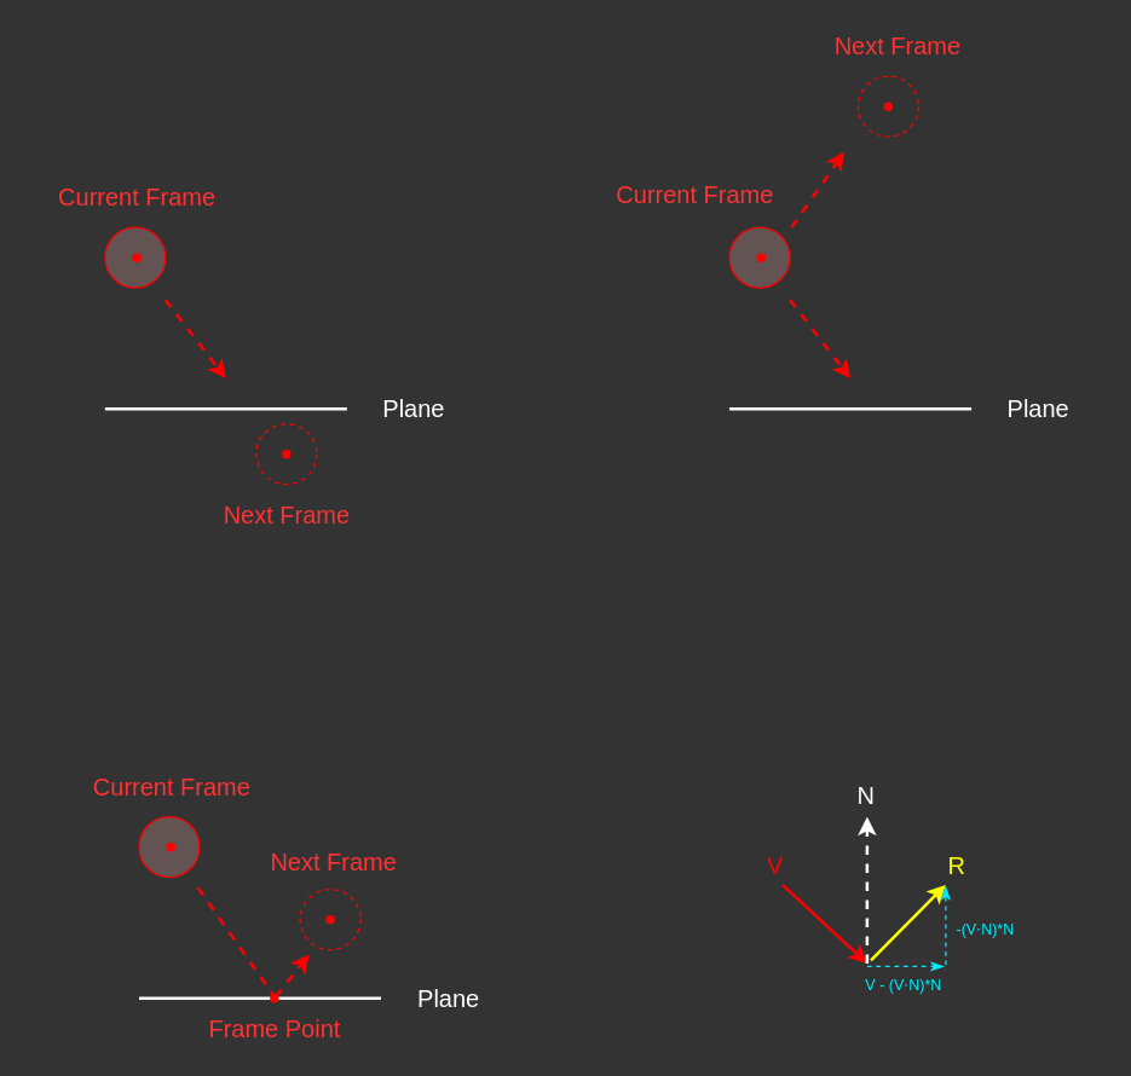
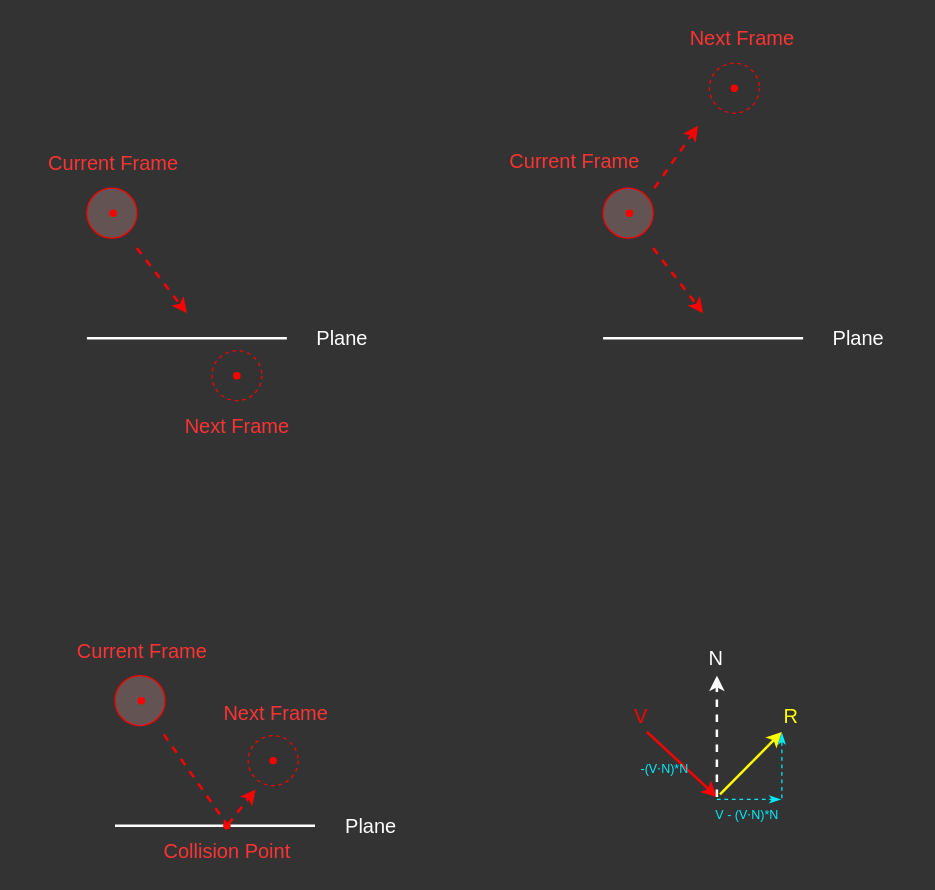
  <mxCell id="0" />
  <mxCell id="1" parent="0" />
  <mxCell id="2" value="" style="endArrow=none;html=1;rounded=0;strokeColor=#FFFFFF;strokeWidth=2;" edge="1" parent="1"><mxGeometry width="50" height="50" relative="1" as="geometry"><mxPoint x="69" y="270" as="sourcePoint" /><mxPoint x="229" y="270" as="targetPoint" /></mxGeometry></mxCell>
  <mxCell id="3" value="" style="ellipse;whiteSpace=wrap;html=1;aspect=fixed;fillColor=#635352;strokeColor=#FF0000;" vertex="1" parent="1"><mxGeometry x="69" y="150" width="40" height="40" as="geometry" /></mxCell>
  <mxCell id="4" value="" style="endArrow=classic;html=1;rounded=0;strokeColor=#FF0000;strokeWidth=2;endFill=1;dashed=1;" edge="1" parent="1"><mxGeometry width="50" height="50" relative="1" as="geometry"><mxPoint x="109" y="198" as="sourcePoint" /><mxPoint x="149" y="250" as="targetPoint" /></mxGeometry></mxCell>
  <mxCell id="5" value="Plane" style="text;html=1;align=center;verticalAlign=middle;resizable=0;points=[];autosize=1;strokeColor=none;fillColor=none;fontSize=16;fontColor=#FFFFFF;" vertex="1" parent="1"><mxGeometry x="233" y="260" width="80" height="20" as="geometry" /></mxCell>
  <mxCell id="6" value="Current Frame" style="text;html=1;align=center;verticalAlign=middle;resizable=0;points=[];autosize=1;strokeColor=none;fillColor=none;fontSize=16;fontColor=#FF3333;" vertex="1" parent="1"><mxGeometry x="20" y="120" width="140" height="20" as="geometry" /></mxCell>
  <mxCell id="7" value="" style="ellipse;whiteSpace=wrap;html=1;aspect=fixed;fillColor=none;strokeColor=#FF0000;dashed=1;" vertex="1" parent="1"><mxGeometry x="169" y="280" width="40" height="40" as="geometry" /></mxCell>
  <mxCell id="8" value="" style="shape=waypoint;sketch=0;size=6;pointerEvents=1;points=[];fillColor=none;resizable=0;rotatable=0;perimeter=centerPerimeter;snapToPoint=1;fontSize=16;fontColor=#FF3333;strokeColor=#FF0000;" vertex="1" parent="1"><mxGeometry x="70" y="150" width="40" height="40" as="geometry" /></mxCell>
  <mxCell id="9" value="" style="shape=waypoint;sketch=0;size=6;pointerEvents=1;points=[];fillColor=none;resizable=0;rotatable=0;perimeter=centerPerimeter;snapToPoint=1;fontSize=16;fontColor=#FF3333;strokeColor=#FF0000;" vertex="1" parent="1"><mxGeometry x="169" y="280" width="40" height="40" as="geometry" /></mxCell>
  <mxCell id="10" value="Next Frame" style="text;html=1;align=center;verticalAlign=middle;resizable=0;points=[];autosize=1;strokeColor=none;fillColor=none;fontSize=16;fontColor=#FF3333;" vertex="1" parent="1"><mxGeometry x="129" y="330" width="120" height="20" as="geometry" /></mxCell>
  <mxCell id="11" value="" style="endArrow=none;html=1;rounded=0;strokeColor=#FFFFFF;strokeWidth=2;" edge="1" parent="1"><mxGeometry width="50" height="50" relative="1" as="geometry"><mxPoint x="482" y="270" as="sourcePoint" /><mxPoint x="642" y="270" as="targetPoint" /></mxGeometry></mxCell>
  <mxCell id="12" value="" style="ellipse;whiteSpace=wrap;html=1;aspect=fixed;fillColor=#635352;strokeColor=#FF0000;" vertex="1" parent="1"><mxGeometry x="482" y="150" width="40" height="40" as="geometry" /></mxCell>
  <mxCell id="13" value="" style="endArrow=classic;html=1;rounded=0;strokeColor=#FF0000;strokeWidth=2;endFill=1;dashed=1;" edge="1" parent="1"><mxGeometry width="50" height="50" relative="1" as="geometry"><mxPoint x="522" y="198" as="sourcePoint" /><mxPoint x="562" y="250" as="targetPoint" /></mxGeometry></mxCell>
  <mxCell id="14" value="Plane" style="text;html=1;align=center;verticalAlign=middle;resizable=0;points=[];autosize=1;strokeColor=none;fillColor=none;fontSize=16;fontColor=#FFFFFF;" vertex="1" parent="1"><mxGeometry x="646" y="260" width="80" height="20" as="geometry" /></mxCell>
  <mxCell id="15" value="Current Frame" style="text;html=1;align=center;verticalAlign=middle;resizable=0;points=[];autosize=1;strokeColor=none;fillColor=none;fontSize=16;fontColor=#FF3333;" vertex="1" parent="1"><mxGeometry x="389" y="118" width="140" height="20" as="geometry" /></mxCell>
  <mxCell id="16" value="" style="shape=waypoint;sketch=0;size=6;pointerEvents=1;points=[];fillColor=none;resizable=0;rotatable=0;perimeter=centerPerimeter;snapToPoint=1;fontSize=16;fontColor=#FF3333;strokeColor=#FF0000;" vertex="1" parent="1"><mxGeometry x="483" y="150" width="40" height="40" as="geometry" /></mxCell>
  <mxCell id="17" value="Next Frame" style="text;html=1;align=center;verticalAlign=middle;resizable=0;points=[];autosize=1;strokeColor=none;fillColor=none;fontSize=16;fontColor=#FF3333;" vertex="1" parent="1"><mxGeometry x="533" y="20" width="120" height="20" as="geometry" /></mxCell>
  <mxCell id="18" value="" style="endArrow=classic;html=1;rounded=0;strokeColor=#FF0000;strokeWidth=2;endFill=1;dashed=1;" edge="1" parent="1"><mxGeometry width="50" height="50" relative="1" as="geometry"><mxPoint x="523" y="150" as="sourcePoint" /><mxPoint x="558" y="100" as="targetPoint" /></mxGeometry></mxCell>
  <mxCell id="19" value="" style="group" vertex="1" connectable="0" parent="1"><mxGeometry x="567" y="50" width="40" height="40" as="geometry" /></mxCell>
  <mxCell id="20" value="" style="ellipse;whiteSpace=wrap;html=1;aspect=fixed;fillColor=none;strokeColor=#FF0000;dashed=1;" vertex="1" parent="19"><mxGeometry width="40" height="40" as="geometry" /></mxCell>
  <mxCell id="21" value="" style="shape=waypoint;sketch=0;size=6;pointerEvents=1;points=[];fillColor=none;resizable=0;rotatable=0;perimeter=centerPerimeter;snapToPoint=1;fontSize=16;fontColor=#FF3333;strokeColor=#FF0000;" vertex="1" parent="19"><mxGeometry width="40" height="40" as="geometry" /></mxCell>
  <mxCell id="22" value="" style="endArrow=none;html=1;rounded=0;strokeColor=#FFFFFF;strokeWidth=2;" edge="1" parent="1"><mxGeometry width="50" height="50" relative="1" as="geometry"><mxPoint x="91.5" y="660" as="sourcePoint" /><mxPoint x="251.5" y="660" as="targetPoint" /></mxGeometry></mxCell>
  <mxCell id="23" value="" style="ellipse;whiteSpace=wrap;html=1;aspect=fixed;fillColor=#635352;strokeColor=#FF0000;" vertex="1" parent="1"><mxGeometry x="91.5" y="540" width="40" height="40" as="geometry" /></mxCell>
  <mxCell id="24" value="" style="endArrow=none;html=1;rounded=0;strokeColor=#FF0000;strokeWidth=2;endFill=0;dashed=1;" edge="1" parent="1"><mxGeometry width="50" height="50" relative="1" as="geometry"><mxPoint x="130.5" y="587" as="sourcePoint" /><mxPoint x="181" y="659" as="targetPoint" /></mxGeometry></mxCell>
  <mxCell id="25" value="Plane" style="text;html=1;align=center;verticalAlign=middle;resizable=0;points=[];autosize=1;strokeColor=none;fillColor=none;fontSize=16;fontColor=#FFFFFF;" vertex="1" parent="1"><mxGeometry x="255.5" y="650" width="80" height="20" as="geometry" /></mxCell>
  <mxCell id="26" value="Current Frame" style="text;html=1;align=center;verticalAlign=middle;resizable=0;points=[];autosize=1;strokeColor=none;fillColor=none;fontSize=16;fontColor=#FF3333;" vertex="1" parent="1"><mxGeometry x="42.5" y="510" width="140" height="20" as="geometry" /></mxCell>
  <mxCell id="27" value="" style="ellipse;whiteSpace=wrap;html=1;aspect=fixed;fillColor=none;strokeColor=#FF0000;dashed=1;" vertex="1" parent="1"><mxGeometry x="198" y="588" width="40" height="40" as="geometry" /></mxCell>
  <mxCell id="28" value="" style="shape=waypoint;sketch=0;size=6;pointerEvents=1;points=[];fillColor=none;resizable=0;rotatable=0;perimeter=centerPerimeter;snapToPoint=1;fontSize=16;fontColor=#FF3333;strokeColor=#FF0000;" vertex="1" parent="1"><mxGeometry x="92.5" y="540" width="40" height="40" as="geometry" /></mxCell>
  <mxCell id="29" value="" style="shape=waypoint;sketch=0;size=6;pointerEvents=1;points=[];fillColor=none;resizable=0;rotatable=0;perimeter=centerPerimeter;snapToPoint=1;fontSize=16;fontColor=#FF3333;strokeColor=#FF0000;" vertex="1" parent="1"><mxGeometry x="198" y="588" width="40" height="40" as="geometry" /></mxCell>
  <mxCell id="30" value="Next Frame" style="text;html=1;align=center;verticalAlign=middle;resizable=0;points=[];autosize=1;strokeColor=none;fillColor=none;fontSize=16;fontColor=#FF3333;" vertex="1" parent="1"><mxGeometry x="160" y="560" width="120" height="20" as="geometry" /></mxCell>
  <mxCell id="31" value="" style="endArrow=classic;html=1;rounded=0;strokeColor=#FF0000;strokeWidth=2;endFill=1;dashed=1;" edge="1" parent="1"><mxGeometry width="50" height="50" relative="1" as="geometry"><mxPoint x="182" y="659" as="sourcePoint" /><mxPoint x="204" y="631" as="targetPoint" /></mxGeometry></mxCell>
  <mxCell id="32" value="" style="shape=waypoint;sketch=0;size=6;pointerEvents=1;points=[];fillColor=none;resizable=0;rotatable=0;perimeter=centerPerimeter;snapToPoint=1;fontSize=16;fontColor=#FF3333;strokeColor=#FF0000;" vertex="1" parent="1"><mxGeometry x="161" y="640" width="40" height="40" as="geometry" /></mxCell>
- <mxCell id="33" value="Frame Point" style="text;html=1;align=center;verticalAlign=middle;resizable=0;points=[];autosize=1;strokeColor=none;fillColor=none;fontSize=16;fontColor=#FF3333;" vertex="1" parent="1"><mxGeometry x="111" y="670" width="140" height="20" as="geometry" /></mxCell>
+ <mxCell id="33" value="Collision Point" style="text;html=1;align=center;verticalAlign=middle;resizable=0;points=[];autosize=1;strokeColor=none;fillColor=none;fontSize=16;fontColor=#FF3333;" vertex="1" parent="1"><mxGeometry x="111" y="670" width="140" height="20" as="geometry" /></mxCell>
  <mxCell id="34" value="" style="endArrow=classic;html=1;rounded=0;strokeColor=#FF0000;strokeWidth=2;endFill=1;" edge="1" parent="1"><mxGeometry width="50" height="50" relative="1" as="geometry"><mxPoint x="517" y="585" as="sourcePoint" /><mxPoint x="573" y="637" as="targetPoint" /></mxGeometry></mxCell>
  <mxCell id="35" value="" style="endArrow=classic;html=1;rounded=0;strokeColor=#FFFF00;strokeWidth=2;endFill=1;" edge="1" parent="1"><mxGeometry width="50" height="50" relative="1" as="geometry"><mxPoint x="575.5" y="635" as="sourcePoint" /><mxPoint x="625" y="585" as="targetPoint" /></mxGeometry></mxCell>
  <mxCell id="36" value="" style="endArrow=classic;html=1;rounded=0;strokeColor=#FFFFFF;strokeWidth=2;endFill=1;dashed=1;" edge="1" parent="1"><mxGeometry width="50" height="50" relative="1" as="geometry"><mxPoint x="573" y="637" as="sourcePoint" /><mxPoint x="573" y="540" as="targetPoint" /></mxGeometry></mxCell>
  <mxCell id="37" value="N" style="text;html=1;align=center;verticalAlign=middle;resizable=0;points=[];autosize=1;strokeColor=none;fillColor=none;fontSize=16;fontColor=#FFFFFF;" vertex="1" parent="1"><mxGeometry x="561" y="514" width="22" height="23" as="geometry" /></mxCell>
  <mxCell id="38" value="V" style="text;html=1;align=center;verticalAlign=middle;resizable=0;points=[];autosize=1;strokeColor=none;fillColor=none;fontSize=16;fontColor=#FF0000;" vertex="1" parent="1"><mxGeometry x="501" y="560" width="21" height="23" as="geometry" /></mxCell>
  <mxCell id="39" value="R" style="text;html=1;align=center;verticalAlign=middle;resizable=0;points=[];autosize=1;strokeColor=none;fillColor=none;fontSize=16;fontColor=#FFFF00;" vertex="1" parent="1"><mxGeometry x="621" y="560" width="22" height="23" as="geometry" /></mxCell>
  <mxCell id="40" value="" style="endArrow=classicThin;html=1;rounded=0;strokeColor=#00EEFF;strokeWidth=1;endFill=1;dashed=1;" edge="1" parent="1"><mxGeometry width="50" height="50" relative="1" as="geometry"><mxPoint x="625" y="638" as="sourcePoint" /><mxPoint x="625" y="586" as="targetPoint" /></mxGeometry></mxCell>
  <mxCell id="41" value="" style="endArrow=classicThin;html=1;rounded=0;strokeColor=#00EEFF;strokeWidth=1;endFill=1;dashed=1;" edge="1" parent="1"><mxGeometry width="50" height="50" relative="1" as="geometry"><mxPoint x="573" y="639" as="sourcePoint" /><mxPoint x="624" y="639" as="targetPoint" /></mxGeometry></mxCell>
  <mxCell id="42" value="V - (V⋅N)*N" style="text;html=1;align=center;verticalAlign=middle;resizable=0;points=[];autosize=1;strokeColor=none;fillColor=none;fontSize=10;fontColor=#00EEFF;" vertex="1" parent="1"><mxGeometry x="567" y="643" width="60" height="16" as="geometry" /></mxCell>
- <mxCell id="43" value="-(V⋅N)*N" style="text;html=1;align=center;verticalAlign=middle;resizable=0;points=[];autosize=1;strokeColor=none;fillColor=none;fontSize=10;fontColor=#00EEFF;" vertex="1" parent="1"><mxGeometry x="627" y="606" width="48" height="16" as="geometry" /></mxCell>
+ <mxCell id="43" value="-(V⋅N)*N" style="text;html=1;align=center;verticalAlign=middle;resizable=0;points=[];autosize=1;strokeColor=none;fillColor=none;fontSize=10;fontColor=#00EEFF;" vertex="1" parent="1"><mxGeometry x="507" y="606" width="48" height="16" as="geometry" /></mxCell>
